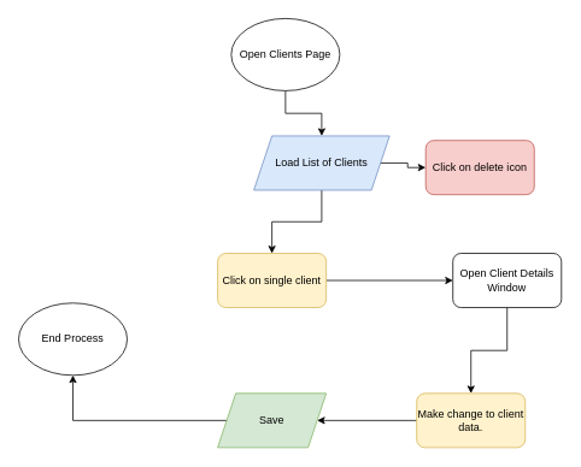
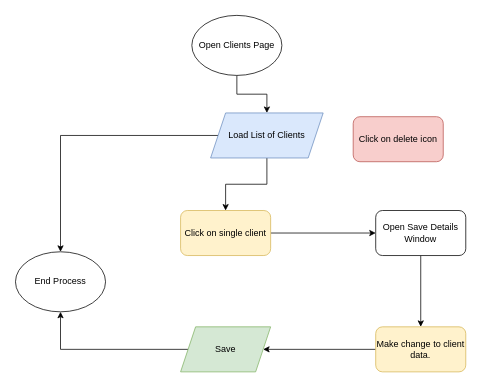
  <mxCell id="0" />
  <mxCell id="1" parent="0" />
  <mxCell id="2" style="edgeStyle=orthogonalEdgeStyle;rounded=0;orthogonalLoop=1;jettySize=auto;html=1;entryX=0.5;entryY=0;entryDx=0;entryDy=0;" edge="1" parent="1" source="3" target="6"><mxGeometry relative="1" as="geometry" /></mxCell>
  <mxCell id="3" value="Open Clients Page" style="ellipse;whiteSpace=wrap;html=1;" parent="1" vertex="1"><mxGeometry x="255" y="20" width="120" height="80" as="geometry" /></mxCell>
  <mxCell id="4" style="edgeStyle=orthogonalEdgeStyle;rounded=0;orthogonalLoop=1;jettySize=auto;html=1;entryX=0.5;entryY=0;entryDx=0;entryDy=0;" edge="1" parent="1" source="6" target="9"><mxGeometry relative="1" as="geometry" /></mxCell>
- <mxCell id="5" style="edgeStyle=orthogonalEdgeStyle;rounded=0;orthogonalLoop=1;jettySize=auto;html=1;entryX=0;entryY=0.5;entryDx=0;entryDy=0;" edge="1" parent="1" source="6" target="16"><mxGeometry relative="1" as="geometry"><mxPoint x="460" y="185" as="targetPoint" /></mxGeometry></mxCell>
+ <mxCell id="5" style="edgeStyle=orthogonalEdgeStyle;rounded=0;orthogonalLoop=1;jettySize=auto;html=1;" edge="1" parent="1" source="6" target="7"><mxGeometry relative="1" as="geometry"><mxPoint x="460" y="185" as="targetPoint" /></mxGeometry></mxCell>
  <mxCell id="6" value="Load List of Clients" style="shape=parallelogram;perimeter=parallelogramPerimeter;whiteSpace=wrap;html=1;fixedSize=1;fillColor=#dae8fc;strokeColor=#6c8ebf;" parent="1" vertex="1"><mxGeometry x="280" y="150" width="150" height="60" as="geometry" /></mxCell>
  <mxCell id="7" value="End Process" style="ellipse;whiteSpace=wrap;html=1;" parent="1" vertex="1"><mxGeometry x="20" y="335" width="120" height="80" as="geometry" /></mxCell>
  <mxCell id="8" style="edgeStyle=orthogonalEdgeStyle;rounded=0;orthogonalLoop=1;jettySize=auto;html=1;entryX=0;entryY=0.5;entryDx=0;entryDy=0;" edge="1" parent="1" source="9" target="11"><mxGeometry relative="1" as="geometry"><mxPoint x="500" y="310" as="targetPoint" /></mxGeometry></mxCell>
  <mxCell id="9" value="Click on single client" style="rounded=1;whiteSpace=wrap;html=1;fillColor=#fff2cc;strokeColor=#d6b656;" vertex="1" parent="1"><mxGeometry x="240" y="280" width="120" height="60" as="geometry" /></mxCell>
  <mxCell id="10" style="edgeStyle=orthogonalEdgeStyle;rounded=0;orthogonalLoop=1;jettySize=auto;html=1;entryX=0.5;entryY=0;entryDx=0;entryDy=0;" edge="1" parent="1" source="11" target="13"><mxGeometry relative="1" as="geometry" /></mxCell>
- <mxCell id="11" value="Open Client Details Window" style="rounded=1;whiteSpace=wrap;html=1;" vertex="1" parent="1"><mxGeometry x="500" y="280" width="120" height="60" as="geometry" /></mxCell>
+ <mxCell id="11" value="Open Save Details Window" style="rounded=1;whiteSpace=wrap;html=1;" vertex="1" parent="1"><mxGeometry x="500" y="280" width="120" height="60" as="geometry" /></mxCell>
  <mxCell id="12" style="edgeStyle=orthogonalEdgeStyle;rounded=0;orthogonalLoop=1;jettySize=auto;html=1;entryX=1;entryY=0.5;entryDx=0;entryDy=0;" edge="1" parent="1" source="13" target="15"><mxGeometry relative="1" as="geometry" /></mxCell>
- <mxCell id="13" value="Make change to client data." style="rounded=1;whiteSpace=wrap;html=1;fillColor=#fff2cc;strokeColor=#d6b656;" vertex="1" parent="1"><mxGeometry x="460" y="435" width="120" height="60" as="geometry" /></mxCell>
+ <mxCell id="13" value="Make change to client data." style="rounded=1;whiteSpace=wrap;html=1;fillColor=#fff2cc;strokeColor=#d6b656;" vertex="1" parent="1"><mxGeometry x="500" y="435" width="120" height="60" as="geometry" /></mxCell>
  <mxCell id="14" style="edgeStyle=orthogonalEdgeStyle;rounded=0;orthogonalLoop=1;jettySize=auto;html=1;entryX=0.5;entryY=1;entryDx=0;entryDy=0;" edge="1" parent="1" source="15" target="7"><mxGeometry relative="1" as="geometry" /></mxCell>
  <mxCell id="15" value="Save" style="shape=parallelogram;perimeter=parallelogramPerimeter;whiteSpace=wrap;html=1;fixedSize=1;fillColor=#d5e8d4;strokeColor=#82b366;" vertex="1" parent="1"><mxGeometry x="240" y="435" width="120" height="60" as="geometry" /></mxCell>
  <mxCell id="16" value="Click on delete icon" style="rounded=1;whiteSpace=wrap;html=1;fillColor=#f8cecc;strokeColor=#b85450;" vertex="1" parent="1"><mxGeometry x="470" y="155" width="120" height="60" as="geometry" /></mxCell>
